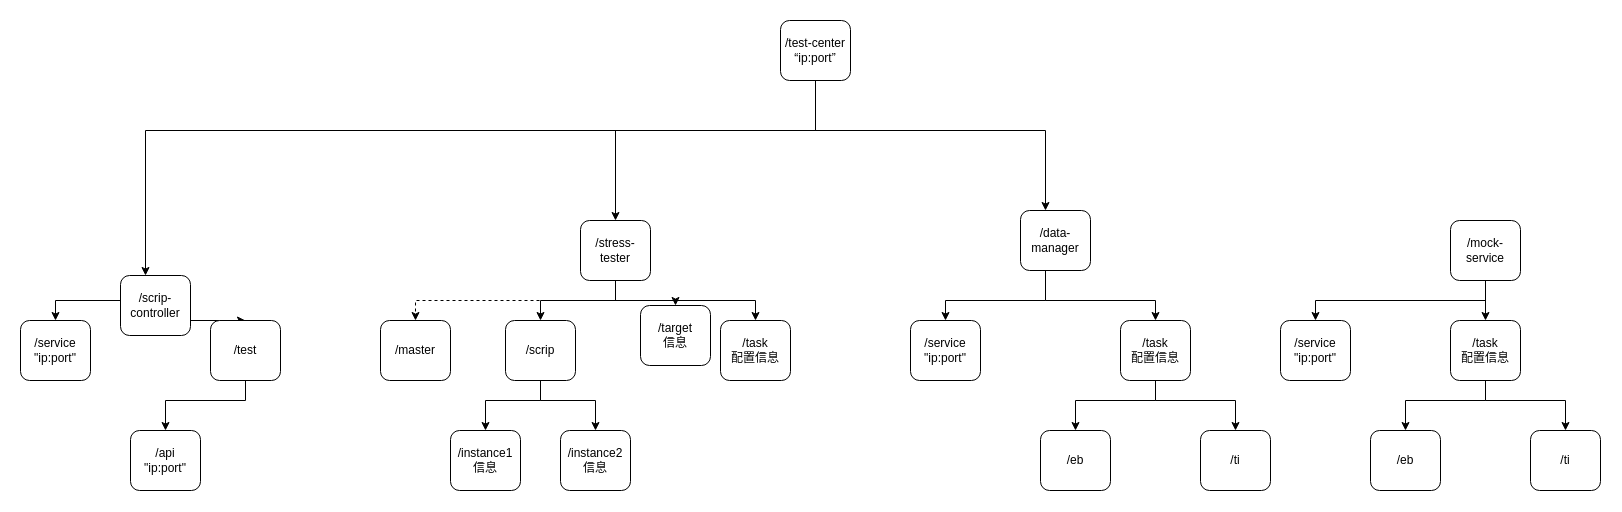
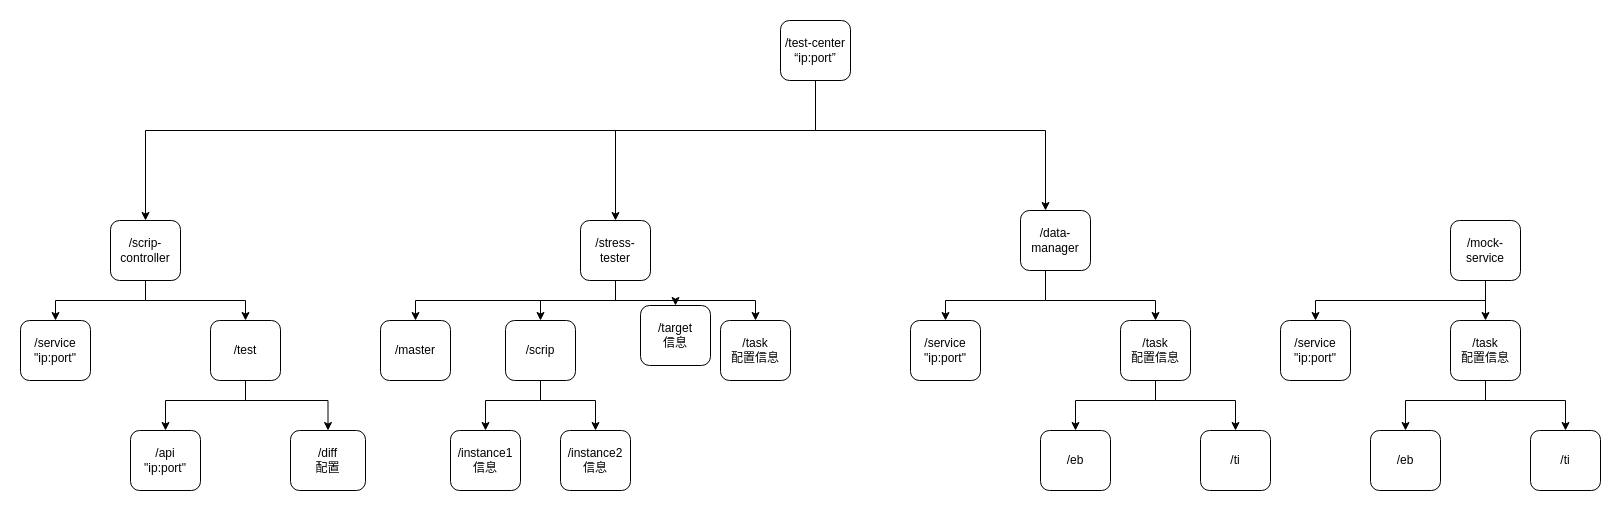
  <mxCell id="0" />
  <mxCell id="1" parent="0" />
  <mxCell id="2" style="edgeStyle=orthogonalEdgeStyle;rounded=0;orthogonalLoop=1;jettySize=auto;html=1;entryX=0.5;entryY=0;entryDx=0;entryDy=0;exitX=0.5;exitY=1;exitDx=0;exitDy=0;" edge="1" parent="1" source="5" target="13"><mxGeometry relative="1" as="geometry"><Array as="points"><mxPoint x="815" y="130" /><mxPoint x="615" y="130" /></Array></mxGeometry></mxCell>
  <mxCell id="3" style="edgeStyle=orthogonalEdgeStyle;rounded=0;orthogonalLoop=1;jettySize=auto;html=1;exitX=0.5;exitY=1;exitDx=0;exitDy=0;" edge="1" parent="1" source="5" target="16"><mxGeometry relative="1" as="geometry"><Array as="points"><mxPoint x="815" y="130" /><mxPoint x="1045" y="130" /></Array></mxGeometry></mxCell>
  <mxCell id="4" style="edgeStyle=orthogonalEdgeStyle;rounded=0;orthogonalLoop=1;jettySize=auto;html=1;" edge="1" parent="1" source="5" target="8"><mxGeometry relative="1" as="geometry"><Array as="points"><mxPoint x="815" y="130" /><mxPoint x="145" y="130" /></Array></mxGeometry></mxCell>
  <mxCell id="5" value="/test-center&lt;br&gt;“ip:port”" style="rounded=1;whiteSpace=wrap;html=1;" vertex="1" parent="1"><mxGeometry x="780" y="20" width="70" height="60" as="geometry" /></mxCell>
  <mxCell id="6" style="edgeStyle=orthogonalEdgeStyle;rounded=0;orthogonalLoop=1;jettySize=auto;html=1;entryX=0.5;entryY=0;entryDx=0;entryDy=0;" edge="1" parent="1" source="8" target="20"><mxGeometry relative="1" as="geometry"><Array as="points"><mxPoint x="145" y="300" /><mxPoint x="55" y="300" /></Array></mxGeometry></mxCell>
  <mxCell id="7" style="edgeStyle=orthogonalEdgeStyle;rounded=0;orthogonalLoop=1;jettySize=auto;html=1;entryX=0.5;entryY=0;entryDx=0;entryDy=0;" edge="1" parent="1" source="8" target="23"><mxGeometry relative="1" as="geometry"><Array as="points"><mxPoint x="145" y="300" /></Array></mxGeometry></mxCell>
- <mxCell id="8" value="/scrip-controller" style="rounded=1;whiteSpace=wrap;html=1;" vertex="1" parent="1"><mxGeometry x="120" y="275" width="70" height="60" as="geometry" /></mxCell>
+ <mxCell id="8" value="/scrip-controller" style="rounded=1;whiteSpace=wrap;html=1;" vertex="1" parent="1"><mxGeometry x="110" y="220" width="70" height="60" as="geometry" /></mxCell>
  <mxCell id="9" style="edgeStyle=orthogonalEdgeStyle;rounded=0;orthogonalLoop=1;jettySize=auto;html=1;entryX=0.5;entryY=0;entryDx=0;entryDy=0;" edge="1" parent="1" source="13" target="28"><mxGeometry relative="1" as="geometry"><Array as="points"><mxPoint x="615" y="300" /><mxPoint x="540" y="300" /></Array></mxGeometry></mxCell>
  <mxCell id="10" style="edgeStyle=orthogonalEdgeStyle;rounded=0;orthogonalLoop=1;jettySize=auto;html=1;entryX=0.5;entryY=0;entryDx=0;entryDy=0;" edge="1" parent="1" source="13" target="33"><mxGeometry relative="1" as="geometry"><Array as="points"><mxPoint x="615" y="300" /><mxPoint x="675" y="300" /></Array></mxGeometry></mxCell>
- <mxCell id="11" style="edgeStyle=orthogonalEdgeStyle;rounded=0;orthogonalLoop=1;jettySize=auto;html=1;entryX=0.5;entryY=0;entryDx=0;entryDy=0;dashed=1;" edge="1" parent="1" source="13" target="31"><mxGeometry relative="1" as="geometry"><Array as="points"><mxPoint x="615" y="300" /><mxPoint x="415" y="300" /></Array></mxGeometry></mxCell>
+ <mxCell id="11" style="edgeStyle=orthogonalEdgeStyle;rounded=0;orthogonalLoop=1;jettySize=auto;html=1;entryX=0.5;entryY=0;entryDx=0;entryDy=0;" edge="1" parent="1" source="13" target="31"><mxGeometry relative="1" as="geometry"><Array as="points"><mxPoint x="615" y="300" /><mxPoint x="415" y="300" /></Array></mxGeometry></mxCell>
  <mxCell id="12" style="edgeStyle=orthogonalEdgeStyle;rounded=0;orthogonalLoop=1;jettySize=auto;html=1;entryX=0.5;entryY=0;entryDx=0;entryDy=0;" edge="1" parent="1" source="13" target="36"><mxGeometry relative="1" as="geometry"><Array as="points"><mxPoint x="615" y="300" /><mxPoint x="755" y="300" /></Array></mxGeometry></mxCell>
  <mxCell id="13" value="/stress-tester" style="rounded=1;whiteSpace=wrap;html=1;" vertex="1" parent="1"><mxGeometry x="580" y="220" width="70" height="60" as="geometry" /></mxCell>
  <mxCell id="14" style="edgeStyle=orthogonalEdgeStyle;rounded=0;orthogonalLoop=1;jettySize=auto;html=1;" edge="1" parent="1" source="16" target="32"><mxGeometry relative="1" as="geometry"><Array as="points"><mxPoint x="1045" y="300" /></Array></mxGeometry></mxCell>
  <mxCell id="15" style="edgeStyle=orthogonalEdgeStyle;rounded=0;orthogonalLoop=1;jettySize=auto;html=1;entryX=0.5;entryY=0;entryDx=0;entryDy=0;" edge="1" parent="1" source="16" target="40"><mxGeometry relative="1" as="geometry"><Array as="points"><mxPoint x="1045" y="300" /></Array></mxGeometry></mxCell>
  <mxCell id="16" value="/data-manager" style="rounded=1;whiteSpace=wrap;html=1;" vertex="1" parent="1"><mxGeometry x="1020" y="210" width="70" height="60" as="geometry" /></mxCell>
  <mxCell id="17" style="edgeStyle=orthogonalEdgeStyle;rounded=0;orthogonalLoop=1;jettySize=auto;html=1;entryX=0.5;entryY=0;entryDx=0;entryDy=0;" edge="1" parent="1" source="19" target="45"><mxGeometry relative="1" as="geometry" /></mxCell>
  <mxCell id="18" style="edgeStyle=orthogonalEdgeStyle;rounded=0;orthogonalLoop=1;jettySize=auto;html=1;" edge="1" parent="1" source="19" target="37"><mxGeometry relative="1" as="geometry"><Array as="points"><mxPoint x="1485" y="300" /><mxPoint x="1315" y="300" /></Array></mxGeometry></mxCell>
  <mxCell id="19" value="/mock-service" style="rounded=1;whiteSpace=wrap;html=1;" vertex="1" parent="1"><mxGeometry x="1450" y="220" width="70" height="60" as="geometry" /></mxCell>
  <mxCell id="20" value="/service&lt;br&gt;&quot;ip:port&quot;" style="rounded=1;whiteSpace=wrap;html=1;" vertex="1" parent="1"><mxGeometry x="20" y="320" width="70" height="60" as="geometry" /></mxCell>
  <mxCell id="21" style="edgeStyle=orthogonalEdgeStyle;rounded=0;orthogonalLoop=1;jettySize=auto;html=1;entryX=0.5;entryY=0;entryDx=0;entryDy=0;" edge="1" parent="1" source="23" target="25"><mxGeometry relative="1" as="geometry"><Array as="points"><mxPoint x="245" y="400" /><mxPoint x="165" y="400" /></Array></mxGeometry></mxCell>
+ <mxCell id="22" style="edgeStyle=orthogonalEdgeStyle;rounded=0;orthogonalLoop=1;jettySize=auto;html=1;entryX=0.5;entryY=0;entryDx=0;entryDy=0;" edge="1" parent="1" source="23" target="24"><mxGeometry relative="1" as="geometry"><Array as="points"><mxPoint x="245" y="400" /><mxPoint x="328" y="400" /></Array></mxGeometry></mxCell>
  <mxCell id="23" value="/test" style="rounded=1;whiteSpace=wrap;html=1;" vertex="1" parent="1"><mxGeometry x="210" y="320" width="70" height="60" as="geometry" /></mxCell>
+ <mxCell id="24" value="/diff&lt;br&gt;配置" style="rounded=1;whiteSpace=wrap;html=1;" vertex="1" parent="1"><mxGeometry x="290" y="430" width="75" height="60" as="geometry" /></mxCell>
  <mxCell id="25" value="/api&lt;br&gt;&quot;ip:port&quot;" style="rounded=1;whiteSpace=wrap;html=1;" vertex="1" parent="1"><mxGeometry x="130" y="430" width="70" height="60" as="geometry" /></mxCell>
  <mxCell id="26" style="edgeStyle=orthogonalEdgeStyle;rounded=0;orthogonalLoop=1;jettySize=auto;html=1;entryX=0.5;entryY=0;entryDx=0;entryDy=0;" edge="1" parent="1" source="28" target="29"><mxGeometry relative="1" as="geometry"><Array as="points"><mxPoint x="540" y="400" /><mxPoint x="485" y="400" /></Array></mxGeometry></mxCell>
  <mxCell id="27" style="edgeStyle=orthogonalEdgeStyle;rounded=0;orthogonalLoop=1;jettySize=auto;html=1;entryX=0.5;entryY=0;entryDx=0;entryDy=0;" edge="1" parent="1" source="28" target="30"><mxGeometry relative="1" as="geometry"><Array as="points"><mxPoint x="540" y="400" /><mxPoint x="595" y="400" /></Array></mxGeometry></mxCell>
  <mxCell id="28" value="/scrip" style="rounded=1;whiteSpace=wrap;html=1;" vertex="1" parent="1"><mxGeometry x="505" y="320" width="70" height="60" as="geometry" /></mxCell>
  <mxCell id="29" value="/instance1&lt;br&gt;信息" style="rounded=1;whiteSpace=wrap;html=1;" vertex="1" parent="1"><mxGeometry x="450" y="430" width="70" height="60" as="geometry" /></mxCell>
  <mxCell id="30" value="/instance2&lt;br&gt;信息" style="rounded=1;whiteSpace=wrap;html=1;" vertex="1" parent="1"><mxGeometry x="560" y="430" width="70" height="60" as="geometry" /></mxCell>
  <mxCell id="31" value="/master" style="rounded=1;whiteSpace=wrap;html=1;" vertex="1" parent="1"><mxGeometry x="380" y="320" width="70" height="60" as="geometry" /></mxCell>
  <mxCell id="32" value="/service&lt;br&gt;&quot;ip:port&quot;" style="rounded=1;whiteSpace=wrap;html=1;" vertex="1" parent="1"><mxGeometry x="910" y="320" width="70" height="60" as="geometry" /></mxCell>
  <mxCell id="33" value="/target&lt;br&gt;信息" style="rounded=1;whiteSpace=wrap;html=1;" vertex="1" parent="1"><mxGeometry x="640" y="305" width="70" height="60" as="geometry" /></mxCell>
  <mxCell id="34" value="/eb" style="rounded=1;whiteSpace=wrap;html=1;" vertex="1" parent="1"><mxGeometry x="1040" y="430" width="70" height="60" as="geometry" /></mxCell>
  <mxCell id="35" value="/ti" style="rounded=1;whiteSpace=wrap;html=1;" vertex="1" parent="1"><mxGeometry x="1200" y="430" width="70" height="60" as="geometry" /></mxCell>
  <mxCell id="36" value="/task&lt;br&gt;配置信息" style="rounded=1;whiteSpace=wrap;html=1;" vertex="1" parent="1"><mxGeometry x="720" y="320" width="70" height="60" as="geometry" /></mxCell>
  <mxCell id="37" value="/service&lt;br&gt;&quot;ip:port&quot;" style="rounded=1;whiteSpace=wrap;html=1;" vertex="1" parent="1"><mxGeometry x="1280" y="320" width="70" height="60" as="geometry" /></mxCell>
  <mxCell id="38" style="edgeStyle=orthogonalEdgeStyle;rounded=0;orthogonalLoop=1;jettySize=auto;html=1;entryX=0.5;entryY=0;entryDx=0;entryDy=0;" edge="1" parent="1" source="40" target="34"><mxGeometry relative="1" as="geometry"><Array as="points"><mxPoint x="1155" y="400" /><mxPoint x="1075" y="400" /></Array></mxGeometry></mxCell>
  <mxCell id="39" style="edgeStyle=orthogonalEdgeStyle;rounded=0;orthogonalLoop=1;jettySize=auto;html=1;entryX=0.5;entryY=0;entryDx=0;entryDy=0;" edge="1" parent="1" source="40" target="35"><mxGeometry relative="1" as="geometry"><Array as="points"><mxPoint x="1155" y="400" /><mxPoint x="1235" y="400" /></Array></mxGeometry></mxCell>
  <mxCell id="40" value="/task&lt;br&gt;配置信息" style="rounded=1;whiteSpace=wrap;html=1;" vertex="1" parent="1"><mxGeometry x="1120" y="320" width="70" height="60" as="geometry" /></mxCell>
  <mxCell id="41" value="/eb" style="rounded=1;whiteSpace=wrap;html=1;" vertex="1" parent="1"><mxGeometry x="1370" y="430" width="70" height="60" as="geometry" /></mxCell>
  <mxCell id="42" value="/ti" style="rounded=1;whiteSpace=wrap;html=1;" vertex="1" parent="1"><mxGeometry x="1530" y="430" width="70" height="60" as="geometry" /></mxCell>
  <mxCell id="43" style="edgeStyle=orthogonalEdgeStyle;rounded=0;orthogonalLoop=1;jettySize=auto;html=1;entryX=0.5;entryY=0;entryDx=0;entryDy=0;" edge="1" parent="1" source="45" target="41"><mxGeometry relative="1" as="geometry"><Array as="points"><mxPoint x="1485" y="400" /><mxPoint x="1405" y="400" /></Array></mxGeometry></mxCell>
  <mxCell id="44" style="edgeStyle=orthogonalEdgeStyle;rounded=0;orthogonalLoop=1;jettySize=auto;html=1;entryX=0.5;entryY=0;entryDx=0;entryDy=0;" edge="1" parent="1" source="45" target="42"><mxGeometry relative="1" as="geometry"><Array as="points"><mxPoint x="1485" y="400" /><mxPoint x="1565" y="400" /></Array></mxGeometry></mxCell>
  <mxCell id="45" value="/task&lt;br&gt;配置信息" style="rounded=1;whiteSpace=wrap;html=1;" vertex="1" parent="1"><mxGeometry x="1450" y="320" width="70" height="60" as="geometry" /></mxCell>
